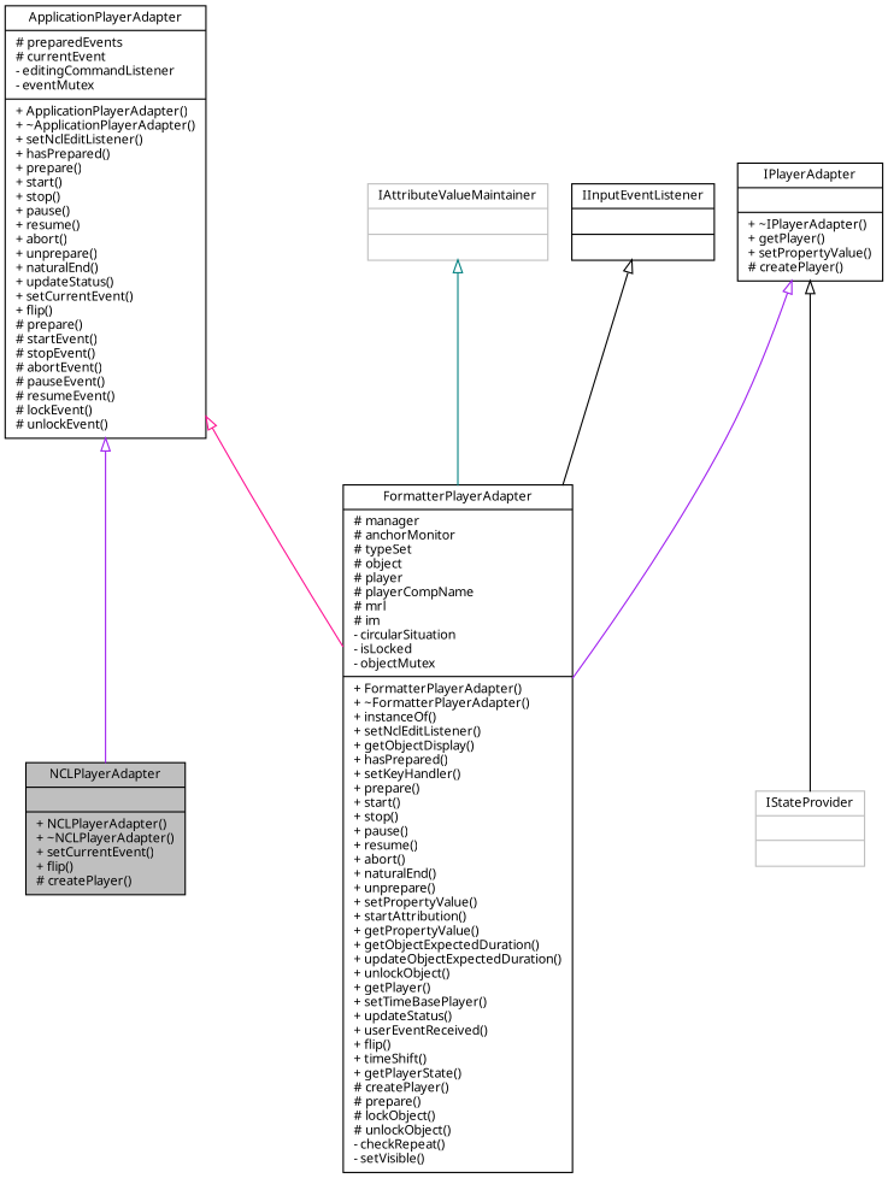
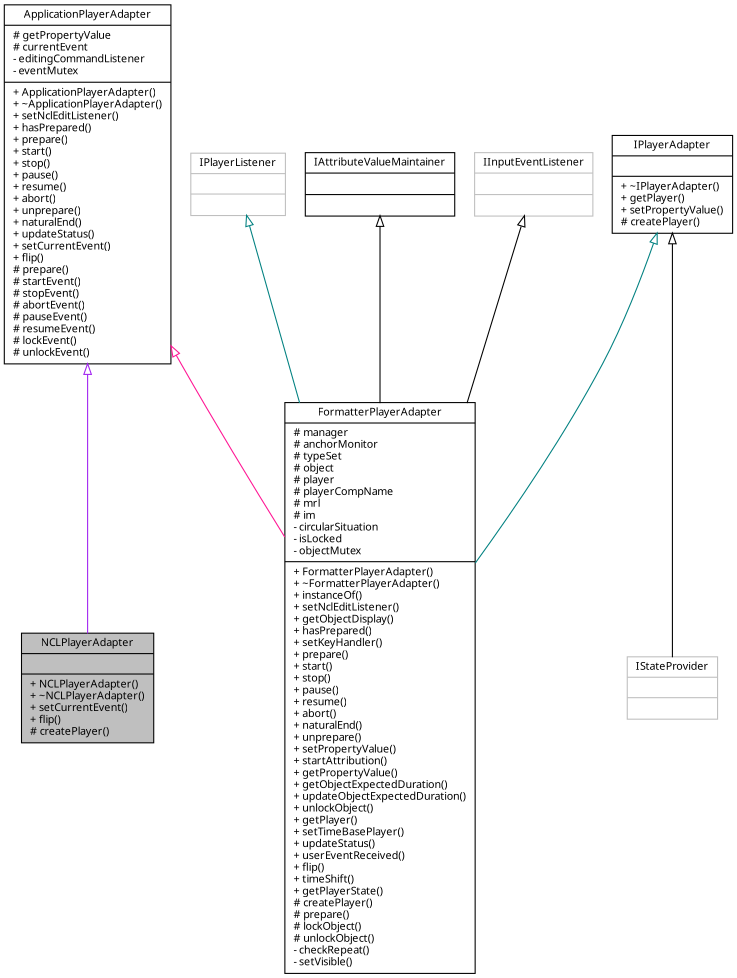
  digraph {
    node [color=black fillcolor=white fontname="FreeSans.ttf" fontsize=10 shape=record style=filled]
    edge [arrowtail=empty color=purple dir=back fontname="FreeSans.ttf" fontsize=10 labelfontname="FreeSans.ttf" labelfontsize=10 style=solid]
    n1 [fillcolor=grey75 fontcolor=black height=0.2 label="{NCLPlayerAdapter\n||+ NCLPlayerAdapter()\l+ ~NCLPlayerAdapter()\l+ setCurrentEvent()\l+ flip()\l# createPlayer()\l}" width=0.4]
-   n2 [height=0.2 label="{ApplicationPlayerAdapter\n|# preparedEvents\l# currentEvent\l- editingCommandListener\l- eventMutex\l|+ ApplicationPlayerAdapter()\l+ ~ApplicationPlayerAdapter()\l+ setNclEditListener()\l+ hasPrepared()\l+ prepare()\l+ start()\l+ stop()\l+ pause()\l+ resume()\l+ abort()\l+ unprepare()\l+ naturalEnd()\l+ updateStatus()\l+ setCurrentEvent()\l+ flip()\l# prepare()\l# startEvent()\l# stopEvent()\l# abortEvent()\l# pauseEvent()\l# resumeEvent()\l# lockEvent()\l# unlockEvent()\l}" width=0.4]
+   n2 [height=0.2 label="{ApplicationPlayerAdapter\n|# getPropertyValue\l# currentEvent\l- editingCommandListener\l- eventMutex\l|+ ApplicationPlayerAdapter()\l+ ~ApplicationPlayerAdapter()\l+ setNclEditListener()\l+ hasPrepared()\l+ prepare()\l+ start()\l+ stop()\l+ pause()\l+ resume()\l+ abort()\l+ unprepare()\l+ naturalEnd()\l+ updateStatus()\l+ setCurrentEvent()\l+ flip()\l# prepare()\l# startEvent()\l# stopEvent()\l# abortEvent()\l# pauseEvent()\l# resumeEvent()\l# lockEvent()\l# unlockEvent()\l}" width=0.4]
    n3 [height=0.2 label="{FormatterPlayerAdapter\n|# manager\l# anchorMonitor\l# typeSet\l# object\l# player\l# playerCompName\l# mrl\l# im\l- circularSituation\l- isLocked\l- objectMutex\l|+ FormatterPlayerAdapter()\l+ ~FormatterPlayerAdapter()\l+ instanceOf()\l+ setNclEditListener()\l+ getObjectDisplay()\l+ hasPrepared()\l+ setKeyHandler()\l+ prepare()\l+ start()\l+ stop()\l+ pause()\l+ resume()\l+ abort()\l+ naturalEnd()\l+ unprepare()\l+ setPropertyValue()\l+ startAttribution()\l+ getPropertyValue()\l+ getObjectExpectedDuration()\l+ updateObjectExpectedDuration()\l+ unlockObject()\l+ getPlayer()\l+ setTimeBasePlayer()\l+ updateStatus()\l+ userEventReceived()\l+ flip()\l+ timeShift()\l+ getPlayerState()\l# createPlayer()\l# prepare()\l# lockObject()\l# unlockObject()\l- checkRepeat()\l- setVisible()\l}" width=0.4]
    n4 [height=0.2 label="{IPlayerAdapter\n||+ ~IPlayerAdapter()\l+ getPlayer()\l+ setPropertyValue()\l# createPlayer()\l}" width=0.4]
    n5 [color=grey75 height=0.2 label="{IStateProvider\n||}" width=0.4]
-   n7 [color=grey75 height=0.2 label="{IAttributeValueMaintainer\n||}" width=0.4]
-   n8 [height=0.2 label="{IInputEventListener\n||}" width=0.4]
+   n6 [color=grey75 height=0.2 label="{IPlayerListener\n||}" width=0.4]
+   n7 [height=0.2 label="{IAttributeValueMaintainer\n||}" width=0.4]
+   n8 [color=grey75 height=0.2 label="{IInputEventListener\n||}" width=0.4]
    n2 -> n1
    n2 -> n3 [color=deeppink]
-   n4 -> n3
+   n4 -> n3 [color=teal]
    n4 -> n5 [color=black]
-   n7 -> n3 [color=teal]
+   n6 -> n3 [color=teal]
+   n7 -> n3 [color=black]
    n8 -> n3 [color=black]
  }
